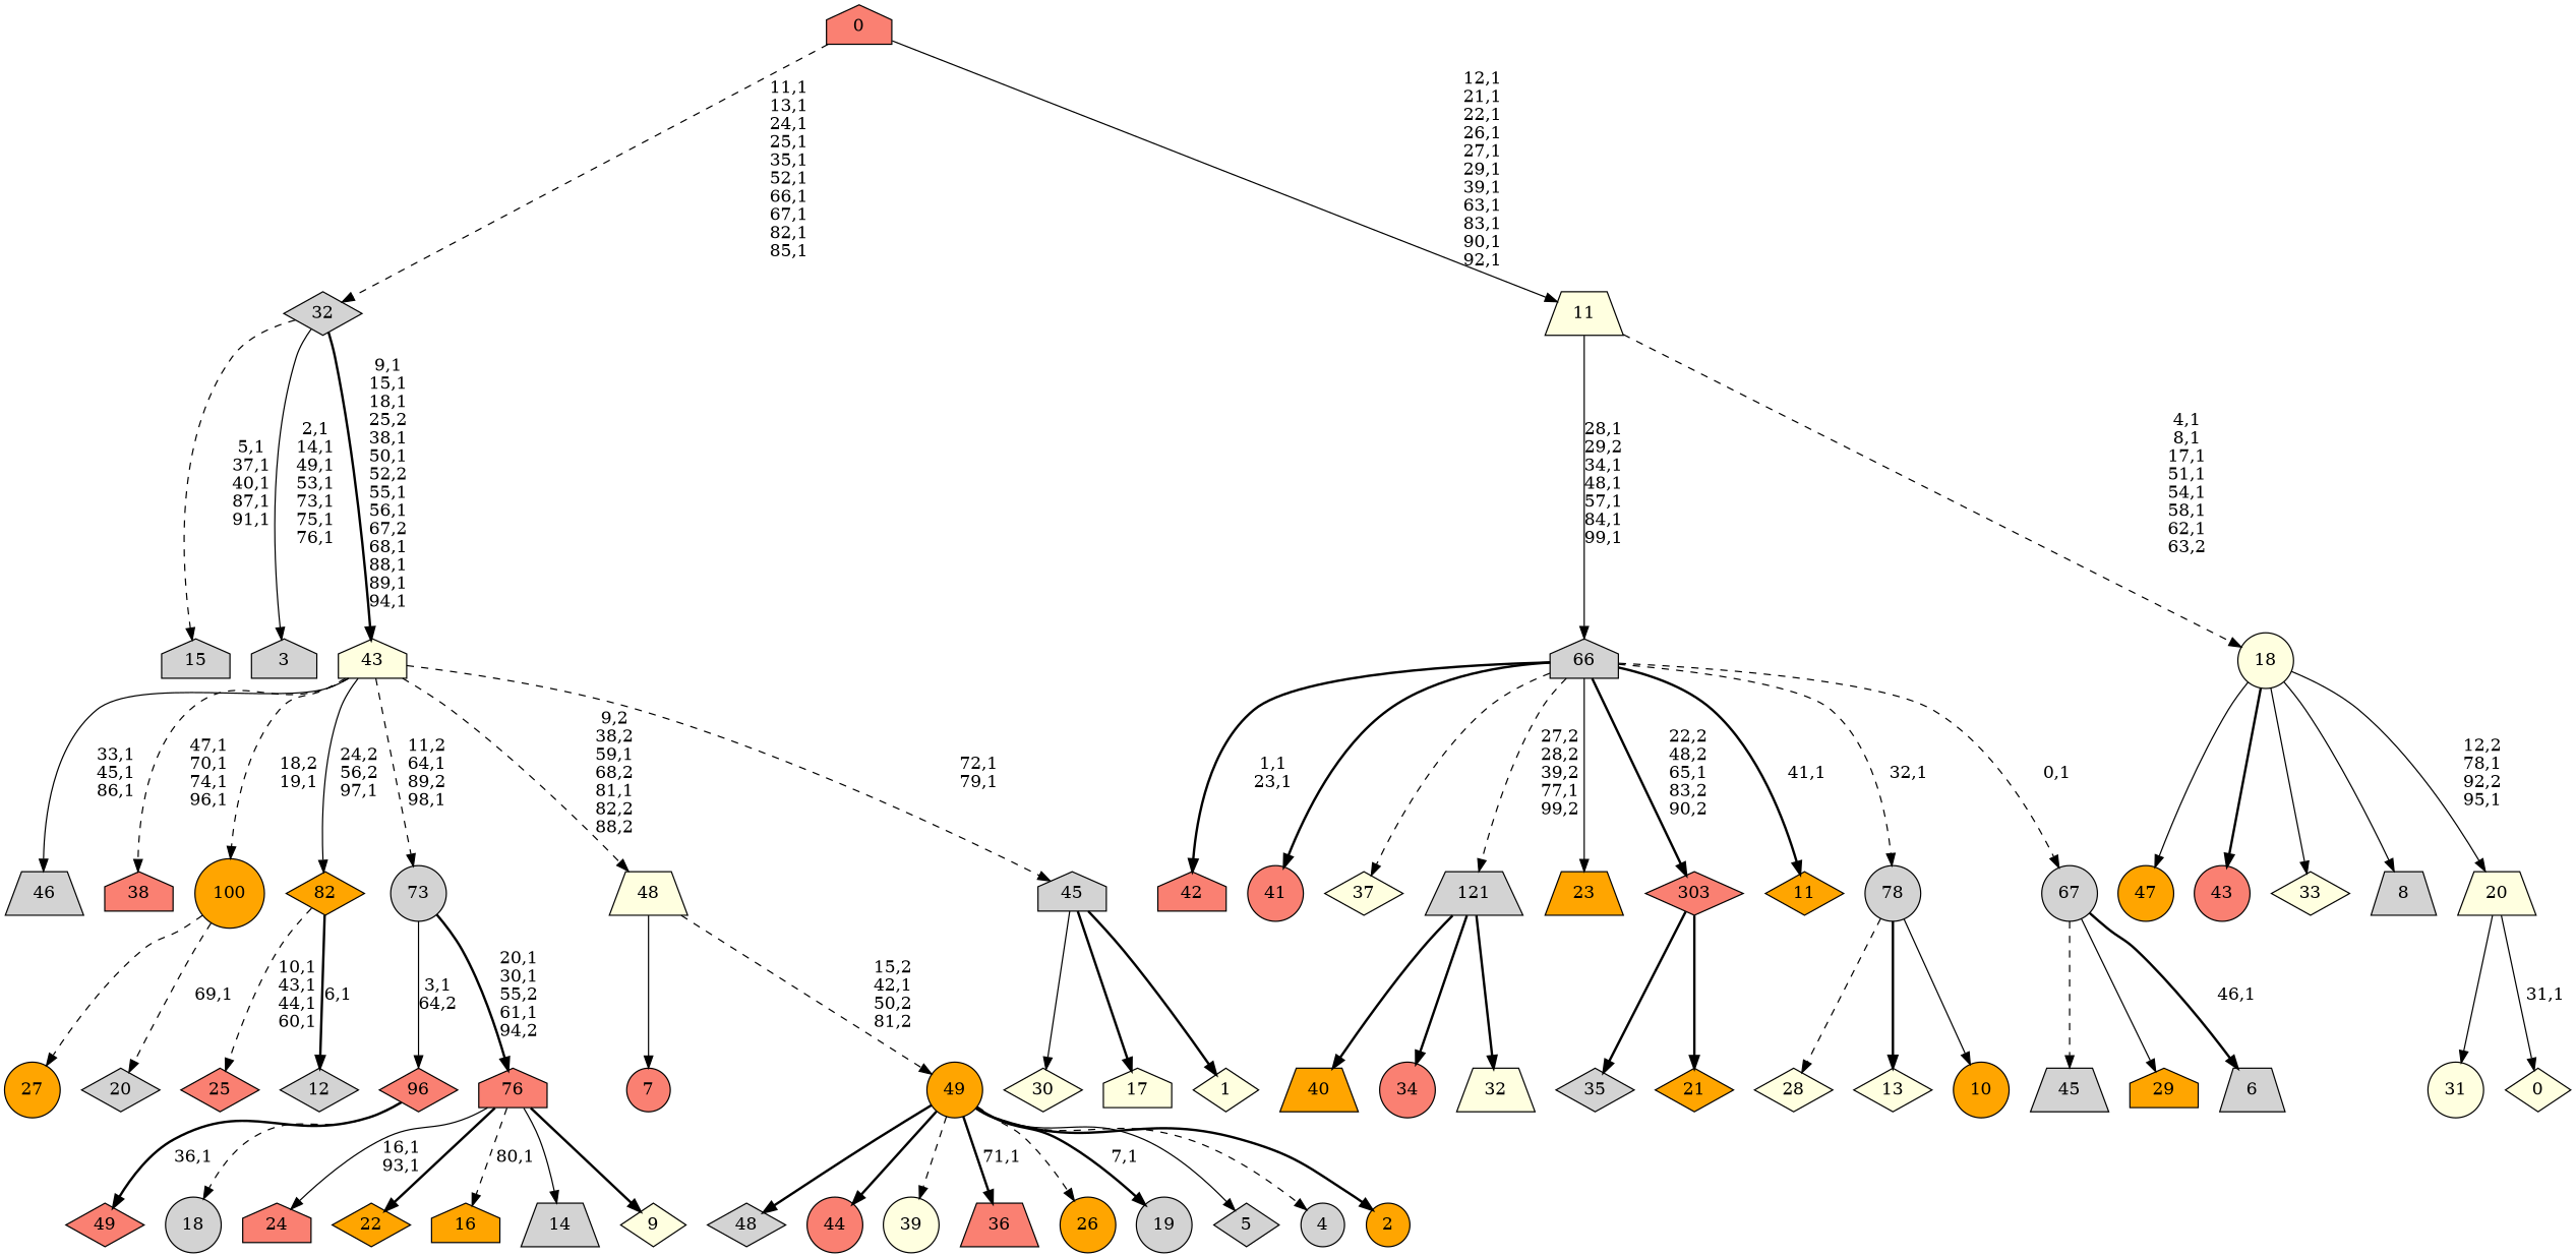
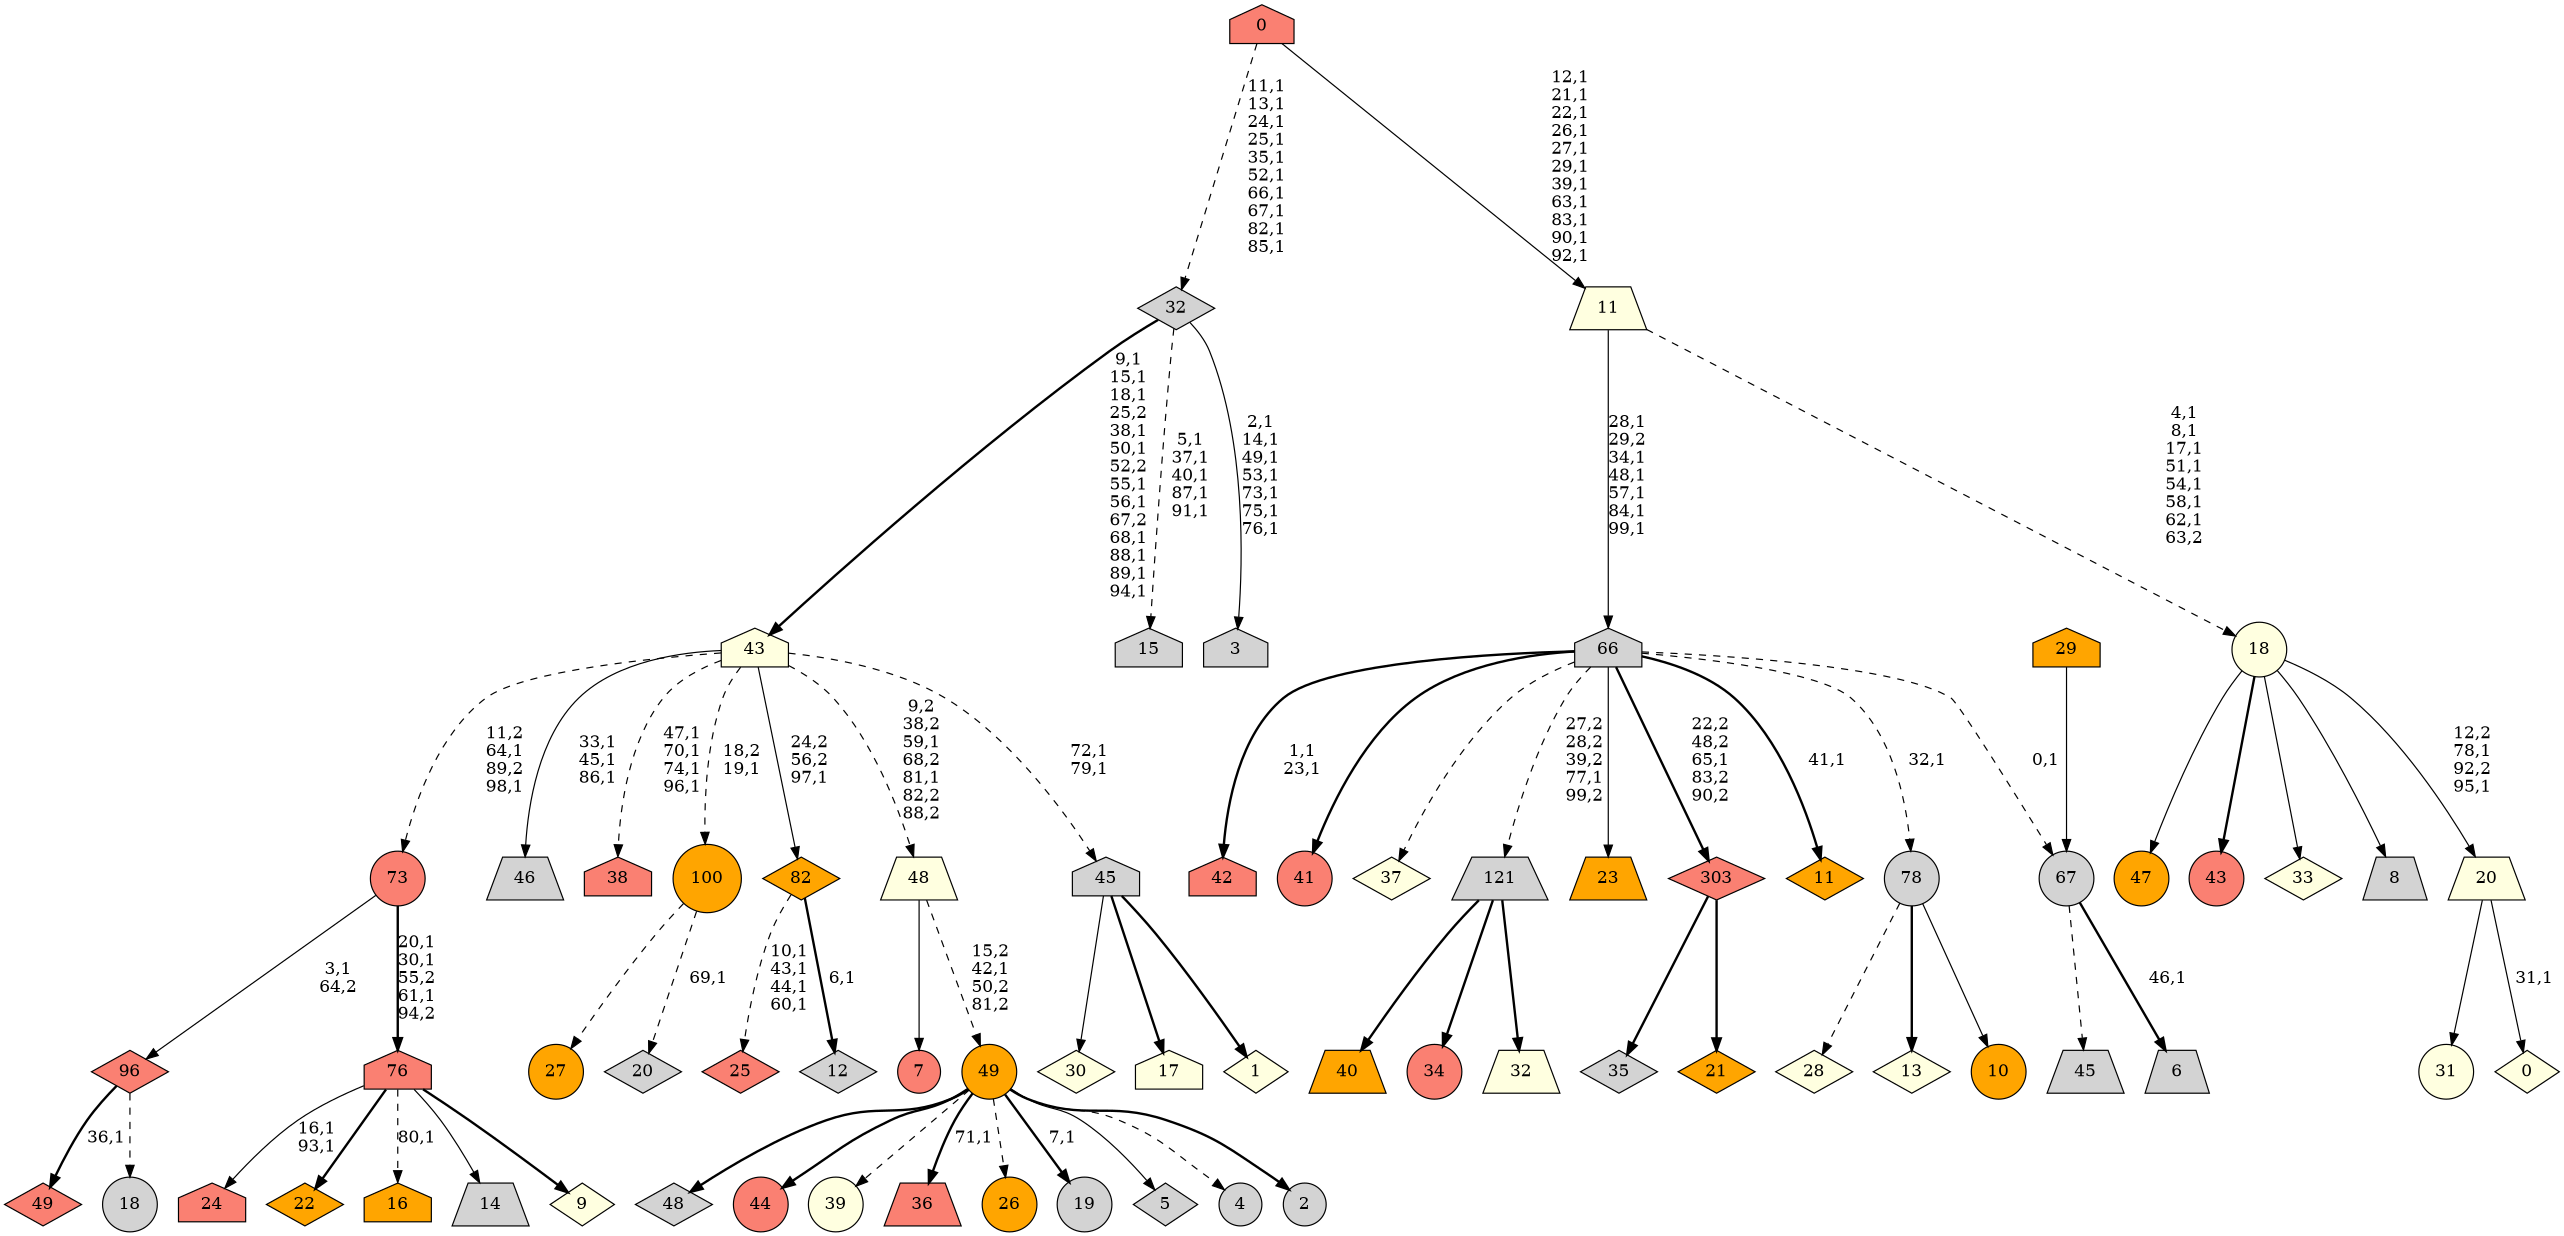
  digraph {
    fontname="DejaVu Serif"
    node [fillcolor=lightgrey fontname="DejaVu Serif" shape=diamond style=filled]
    edge [fontname="DejaVu Serif" style=bold]
    n1 [fillcolor=salmon label=49]
    n2 [label=48]
    n3 [fillcolor=orange label=47 shape=circle]
    n4 [label=46 shape=trapezium]
    n5 [label=45 shape=trapezium]
    n6 [fillcolor=salmon label=44 shape=circle]
    n7 [fillcolor=salmon label=43 shape=circle]
    n8 [fillcolor=salmon label=42 shape=house]
    n9 [fillcolor=salmon label=41 shape=circle]
    n10 [fillcolor=orange label=40 shape=trapezium]
    n11 [fillcolor=lightyellow label=39 shape=circle]
    n12 [fillcolor=salmon label=38 shape=house]
    n13 [fillcolor=lightyellow label=37]
    n14 [fillcolor=salmon label=36 shape=trapezium]
    n15 [label=35]
    n16 [fillcolor=salmon label=34 shape=circle]
    n17 [fillcolor=lightyellow label=33]
    n18 [fillcolor=lightyellow label=32 shape=trapezium]
    121 [shape=trapezium]
    n20 [fillcolor=lightyellow label=31 shape=circle]
    n21 [fillcolor=lightyellow label=30]
    n22 [fillcolor=orange label=29 shape=house]
    n23 [fillcolor=lightyellow label=28]
    n24 [fillcolor=orange label=27 shape=circle]
    n25 [fillcolor=orange label=26 shape=circle]
    n26 [fillcolor=salmon label=25]
    n27 [fillcolor=salmon label=24 shape=house]
    n28 [fillcolor=orange label=23 shape=trapezium]
    n29 [fillcolor=orange label=22]
    n30 [fillcolor=orange label=21]
    n31 [fillcolor=salmon label=303]
    n32 [label=20]
    100 [fillcolor=orange shape=circle]
    n34 [label=19 shape=circle]
    n35 [label=18 shape=circle]
    96 [fillcolor=salmon]
    n37 [fillcolor=lightyellow label=17 shape=house]
    n38 [fillcolor=orange label=16 shape=house]
    n39 [label=15 shape=house]
    n40 [label=14 shape=trapezium]
    n41 [fillcolor=lightyellow label=13]
    n42 [label=12]
    82 [fillcolor=orange]
    n44 [fillcolor=orange label=11]
    n45 [fillcolor=orange label=10 shape=circle]
    78 [shape=circle]
    n47 [fillcolor=lightyellow label=9]
    76 [fillcolor=salmon shape=house]
-   73 [shape=circle]
+   73 [fillcolor=salmon shape=circle]
    n50 [label=8 shape=trapezium]
    n51 [fillcolor=salmon label=7 shape=circle]
    n52 [label=6 shape=trapezium]
    67 [shape=circle]
    66 [shape=house]
    n55 [label=5]
    n56 [label=4 shape=circle]
    n57 [label=3 shape=house]
-   n58 [fillcolor=orange label=2 shape=circle]
+   n58 [label=2 shape=circle]
    49 [fillcolor=orange shape=circle]
    48 [fillcolor=lightyellow shape=trapezium]
    n61 [fillcolor=lightyellow label=1]
    45 [shape=house]
    43 [fillcolor=lightyellow shape=house]
    32
    n65 [fillcolor=lightyellow label=0]
    20 [fillcolor=lightyellow shape=trapezium]
    18 [fillcolor=lightyellow shape=circle]
    11 [fillcolor=lightyellow shape=trapezium]
    0 [fillcolor=salmon shape=house]
    121 -> n10
    121 -> n16
    121 -> n18
    n31 -> n15
    n31 -> n30
    100 -> n24 [style=dashed]
    100 -> n32 [label="69,1" style=dashed]
    96 -> n1 [label="36,1"]
    96 -> n35 [style=dashed]
    82 -> n26 [label="10,1\n43,1\n44,1\n60,1" style=dashed]
    82 -> n42 [label="6,1"]
    78 -> n23 [style=dashed]
    78 -> n41
    78 -> n45 [style=solid]
    76 -> n27 [label="16,1\n93,1" style=solid]
    76 -> n29
    76 -> n38 [label="80,1" style=dashed]
    76 -> n40 [style=solid]
    76 -> n47
    73 -> 96 [label="3,1\n64,2" style=solid]
    73 -> 76 [label="20,1\n30,1\n55,2\n61,1\n94,2"]
    67 -> n5 [style=dashed]
-   67 -> n22 [style=solid]
+   n22 -> 67 [style=solid]
    67 -> n52 [label="46,1"]
    66 -> n8 [label="1,1\n23,1"]
    66 -> n9
    66 -> n13 [style=dashed]
    66 -> 121 [label="27,2\n28,2\n39,2\n77,1\n99,2" style=dashed]
    66 -> n28 [style=solid]
    66 -> n31 [label="22,2\n48,2\n65,1\n83,2\n90,2"]
    66 -> n44 [label="41,1"]
    66 -> 78 [label="32,1" style=dashed]
    66 -> 67 [label="0,1" style=dashed]
    49 -> n2
    49 -> n6
    49 -> n11 [style=dashed]
    49 -> n14 [label="71,1"]
    49 -> n25 [style=dashed]
    49 -> n34 [label="7,1"]
    49 -> n55 [style=solid]
    49 -> n56 [style=dashed]
    49 -> n58
    48 -> n51 [style=solid]
    48 -> 49 [label="15,2\n42,1\n50,2\n81,2" style=dashed]
    45 -> n21 [style=solid]
    45 -> n37
    45 -> n61
    43 -> n4 [label="33,1\n45,1\n86,1" style=solid]
    43 -> n12 [label="47,1\n70,1\n74,1\n96,1" style=dashed]
    43 -> 100 [label="18,2\n19,1" style=dashed]
    43 -> 82 [label="24,2\n56,2\n97,1" style=solid]
    43 -> 73 [label="11,2\n64,1\n89,2\n98,1" style=dashed]
    43 -> 48 [label="9,2\n38,2\n59,1\n68,2\n81,1\n82,2\n88,2" style=dashed]
    43 -> 45 [label="72,1\n79,1" style=dashed]
    32 -> n39 [label="5,1\n37,1\n40,1\n87,1\n91,1" style=dashed]
    32 -> n57 [label="2,1\n14,1\n49,1\n53,1\n73,1\n75,1\n76,1" style=solid]
    32 -> 43 [label="9,1\n15,1\n18,1\n25,2\n38,1\n50,1\n52,2\n55,1\n56,1\n67,2\n68,1\n88,1\n89,1\n94,1"]
    20 -> n20 [style=solid]
    20 -> n65 [label="31,1" style=solid]
    18 -> n3 [style=solid]
    18 -> n7
    18 -> n17 [style=solid]
    18 -> n50 [style=solid]
    18 -> 20 [label="12,2\n78,1\n92,2\n95,1" style=solid]
    11 -> 66 [label="28,1\n29,2\n34,1\n48,1\n57,1\n84,1\n99,1" style=solid]
    11 -> 18 [label="4,1\n8,1\n17,1\n51,1\n54,1\n58,1\n62,1\n63,2" style=dashed]
    0 -> 32 [label="11,1\n13,1\n24,1\n25,1\n35,1\n52,1\n66,1\n67,1\n82,1\n85,1" style=dashed]
    0 -> 11 [label="12,1\n21,1\n22,1\n26,1\n27,1\n29,1\n39,1\n63,1\n83,1\n90,1\n92,1" style=solid]
  }
